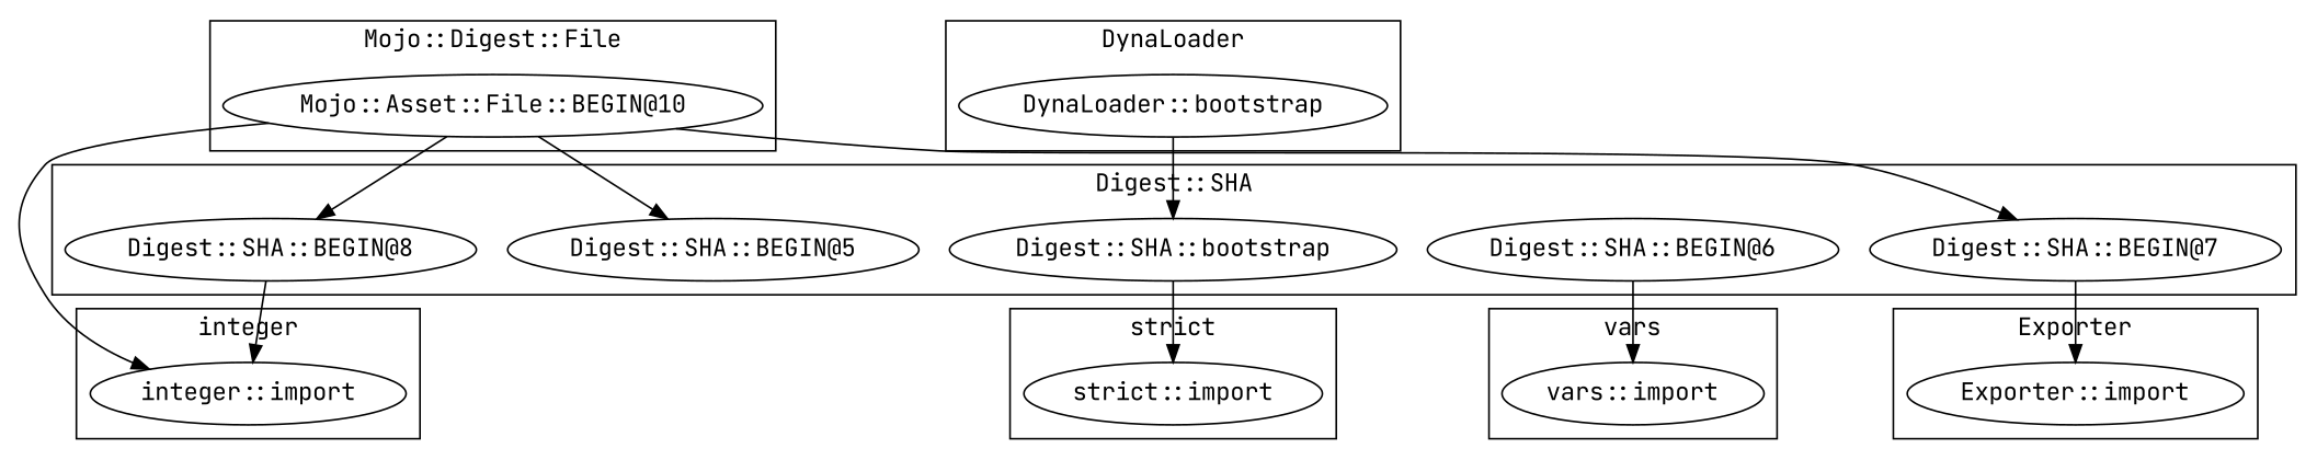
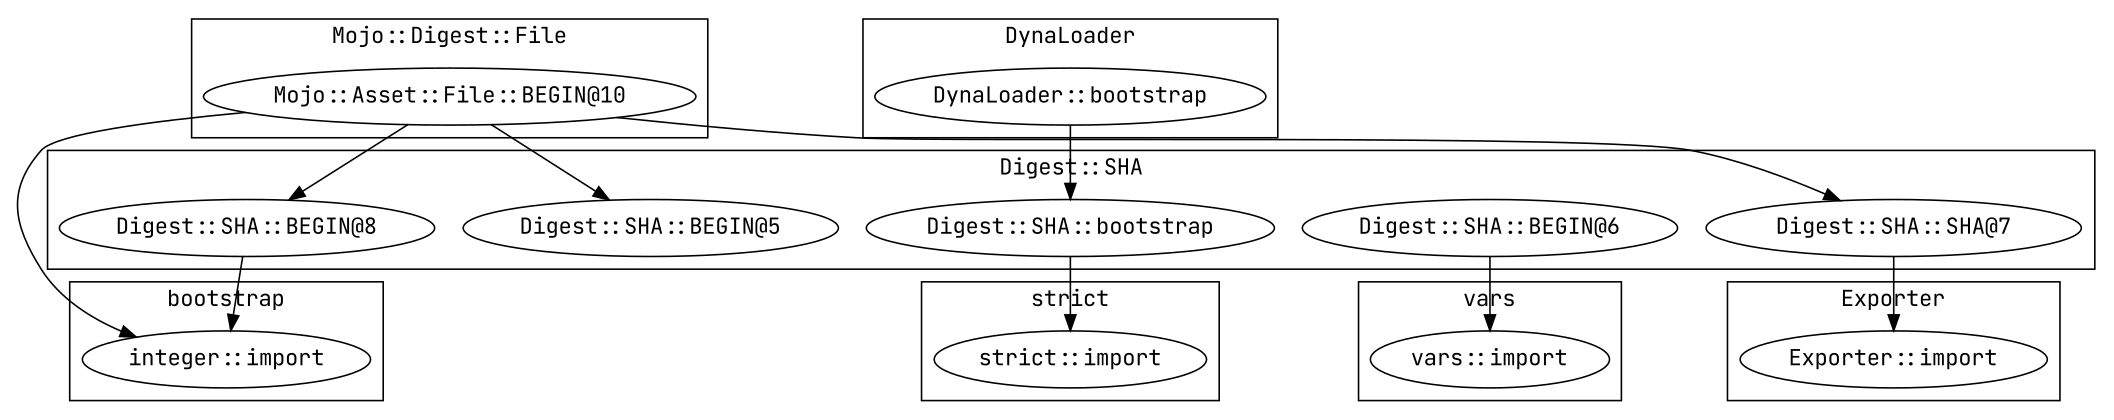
  digraph {
    fontname="JetBrains Mono"
    node [fontname="JetBrains Mono"]
    edge [fontname="JetBrains Mono"]
    "vars::import"
    "DynaLoader::bootstrap"
    "strict::import"
    "Exporter::import"
    "Mojo::Asset::File::BEGIN@10"
    "integer::import"
    "Digest::SHA::BEGIN@5"
    "Digest::SHA::BEGIN@8"
    "Digest::SHA::bootstrap"
    "Digest::SHA::BEGIN@6"
-   "Digest::SHA::BEGIN@7"
+   "Digest::SHA::BEGIN@7" [label="Digest::SHA::SHA@7"]
    subgraph cluster_1 {
      label=vars
      "vars::import"
    }
    subgraph cluster_2 {
      label=DynaLoader
      "DynaLoader::bootstrap"
    }
    subgraph cluster_3 {
      label="strict"
      "strict::import"
    }
    subgraph cluster_4 {
      label=Exporter
      "Exporter::import"
    }
    subgraph cluster_5 {
      label="Mojo::Digest::File"
      "Mojo::Asset::File::BEGIN@10"
    }
    subgraph cluster_6 {
-     label=integer
+     label=bootstrap
      "integer::import"
    }
    subgraph cluster_7 {
      label="Digest::SHA"
      "Digest::SHA::BEGIN@5"
      "Digest::SHA::BEGIN@8"
      "Digest::SHA::bootstrap"
      "Digest::SHA::BEGIN@6"
      "Digest::SHA::BEGIN@7"
    }
    "DynaLoader::bootstrap" -> "Digest::SHA::bootstrap"
    "Mojo::Asset::File::BEGIN@10" -> "integer::import"
    "Mojo::Asset::File::BEGIN@10" -> "Digest::SHA::BEGIN@5"
    "Mojo::Asset::File::BEGIN@10" -> "Digest::SHA::BEGIN@8"
    "Mojo::Asset::File::BEGIN@10" -> "Digest::SHA::BEGIN@7"
    "Digest::SHA::BEGIN@8" -> "integer::import"
    "Digest::SHA::bootstrap" -> "strict::import"
    "Digest::SHA::BEGIN@6" -> "vars::import"
    "Digest::SHA::BEGIN@7" -> "Exporter::import"
  }
